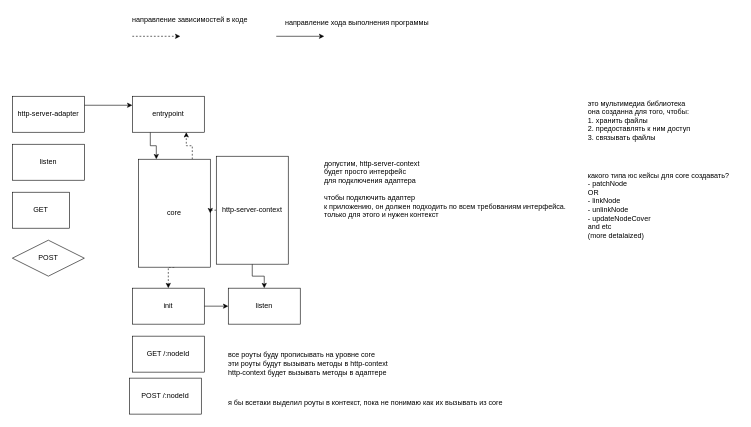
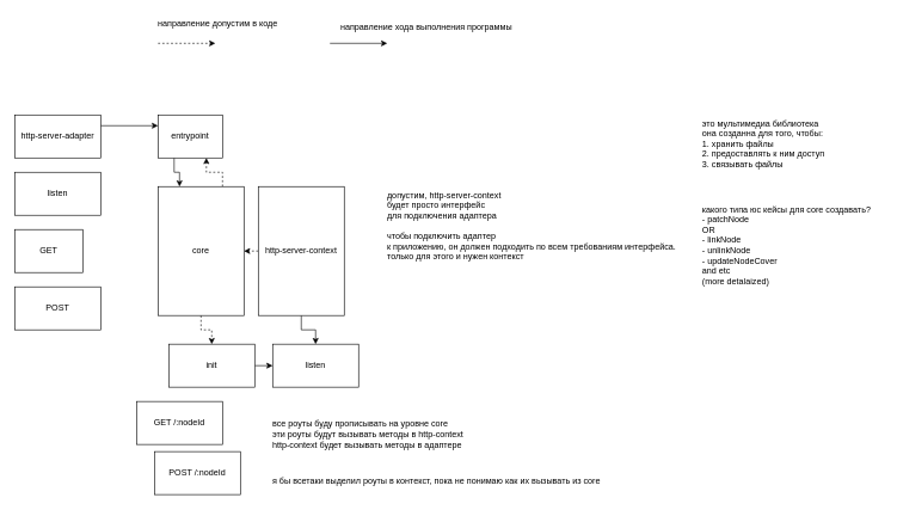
  <mxCell id="0" />
  <mxCell id="1" parent="0" />
  <mxCell id="2" style="edgeStyle=orthogonalEdgeStyle;rounded=0;orthogonalLoop=1;jettySize=auto;html=1;exitX=1;exitY=0.5;exitDx=0;exitDy=0;entryX=0;entryY=0.5;entryDx=0;entryDy=0;dashed=1;" edge="1" parent="1"><mxGeometry relative="1" as="geometry"><mxPoint x="220" y="60" as="sourcePoint" /><mxPoint x="300" y="60" as="targetPoint" /></mxGeometry></mxCell>
  <mxCell id="3" style="edgeStyle=orthogonalEdgeStyle;rounded=0;orthogonalLoop=1;jettySize=auto;html=1;exitX=0.25;exitY=1;exitDx=0;exitDy=0;entryX=0.25;entryY=0;entryDx=0;entryDy=0;" edge="1" parent="1" source="4" target="7"><mxGeometry relative="1" as="geometry" /></mxCell>
- <mxCell id="4" value="entrypoint" style="rounded=0;whiteSpace=wrap;html=1;" vertex="1" parent="1"><mxGeometry x="220" y="160" width="120" height="60" as="geometry" /></mxCell>
+ <mxCell id="4" value="entrypoint" style="rounded=0;whiteSpace=wrap;html=1;" vertex="1" parent="1"><mxGeometry x="220" y="160" width="90" height="60" as="geometry" /></mxCell>
  <mxCell id="5" style="edgeStyle=orthogonalEdgeStyle;rounded=0;orthogonalLoop=1;jettySize=auto;html=1;exitX=0.5;exitY=1;exitDx=0;exitDy=0;entryX=0.5;entryY=0;entryDx=0;entryDy=0;dashed=1;" edge="1" parent="1" source="7" target="18"><mxGeometry relative="1" as="geometry" /></mxCell>
  <mxCell id="6" style="edgeStyle=orthogonalEdgeStyle;rounded=0;orthogonalLoop=1;jettySize=auto;html=1;exitX=0.75;exitY=0;exitDx=0;exitDy=0;entryX=0.75;entryY=1;entryDx=0;entryDy=0;dashed=1;strokeColor=default;align=center;verticalAlign=middle;fontFamily=Helvetica;fontSize=11;fontColor=default;labelBackgroundColor=default;endArrow=classic;" edge="1" parent="1" source="7" target="4"><mxGeometry relative="1" as="geometry" /></mxCell>
- <mxCell id="7" value="core" style="rounded=0;whiteSpace=wrap;html=1;" vertex="1" parent="1"><mxGeometry x="230" y="265" width="120" height="180" as="geometry" /></mxCell>
+ <mxCell id="7" value="core" style="rounded=0;whiteSpace=wrap;html=1;" vertex="1" parent="1"><mxGeometry x="220" y="260" width="120" height="180" as="geometry" /></mxCell>
  <mxCell id="8" value="какого типа юс кейсы для core создавать?&lt;br&gt;- patchNode&amp;nbsp;&lt;br&gt;OR&lt;br&gt;- linkNode&lt;br&gt;- unlinkNode&lt;br&gt;- updateNodeCover&lt;br&gt;and etc&lt;br&gt;(more detalaized)" style="text;align=left;verticalAlign=top;resizable=0;points=[];autosize=1;strokeColor=none;fillColor=none;spacing=0;html=1;fontColor=default;" vertex="1" parent="1"><mxGeometry x="980" y="280" width="250" height="120" as="geometry" /></mxCell>
  <mxCell id="9" value="это мультимедиа библиотека&lt;br&gt;она созданна для того, чтобы:&lt;br&gt;1. хранить файлы&lt;br&gt;2. предоставлять к ним доступ&lt;br&gt;3. связывать файлы" style="text;align=left;verticalAlign=top;resizable=0;points=[];autosize=1;strokeColor=none;fillColor=none;horizontal=1;spacing=0;html=1;fontColor=default;" vertex="1" parent="1"><mxGeometry x="980" y="160" width="190" height="80" as="geometry" /></mxCell>
- <mxCell id="10" value="направление зависимостей в коде" style="text;align=left;verticalAlign=top;resizable=0;points=[];autosize=1;strokeColor=none;fillColor=none;horizontal=1;spacing=0;html=1;fontColor=default;" vertex="1" parent="1"><mxGeometry x="220" y="20" width="210" height="20" as="geometry" /></mxCell>
+ <mxCell id="10" value="направление допустим в коде" style="text;align=left;verticalAlign=top;resizable=0;points=[];autosize=1;strokeColor=none;fillColor=none;horizontal=1;spacing=0;html=1;fontColor=default;" vertex="1" parent="1"><mxGeometry x="220" y="20" width="210" height="20" as="geometry" /></mxCell>
  <mxCell id="11" style="edgeStyle=orthogonalEdgeStyle;rounded=0;orthogonalLoop=1;jettySize=auto;html=1;exitX=1;exitY=0.5;exitDx=0;exitDy=0;entryX=0;entryY=0.5;entryDx=0;entryDy=0;" edge="1" parent="1"><mxGeometry relative="1" as="geometry"><mxPoint x="460" y="60" as="sourcePoint" /><mxPoint x="540" y="60" as="targetPoint" /></mxGeometry></mxCell>
  <mxCell id="12" value="направление хода выполнения программы" style="text;align=left;verticalAlign=top;resizable=0;points=[];autosize=1;strokeColor=none;fillColor=none;horizontal=1;spacing=0;html=1;fontColor=default;" vertex="1" parent="1"><mxGeometry x="475" y="25" width="260" height="20" as="geometry" /></mxCell>
  <mxCell id="13" style="edgeStyle=orthogonalEdgeStyle;rounded=0;orthogonalLoop=1;jettySize=auto;html=1;exitX=1;exitY=0.25;exitDx=0;exitDy=0;entryX=0;entryY=0.25;entryDx=0;entryDy=0;dashed=0;strokeColor=default;align=center;verticalAlign=middle;fontFamily=Helvetica;fontSize=11;fontColor=default;labelBackgroundColor=default;endArrow=classic;" edge="1" parent="1" source="14" target="4"><mxGeometry relative="1" as="geometry" /></mxCell>
  <mxCell id="14" value="http-server-adapter" style="rounded=0;whiteSpace=wrap;html=1;" vertex="1" parent="1"><mxGeometry x="20" y="160" width="120" height="60" as="geometry" /></mxCell>
  <mxCell id="15" value="GET" style="rounded=0;whiteSpace=wrap;html=1;" vertex="1" parent="1"><mxGeometry x="20" y="320" width="95" height="60" as="geometry" /></mxCell>
- <mxCell id="16" value="POST" style="rhombus;whiteSpace=wrap;html=1;" vertex="1" parent="1"><mxGeometry x="20" y="400" width="120" height="60" as="geometry" /></mxCell>
+ <mxCell id="16" value="POST" style="rounded=0;whiteSpace=wrap;html=1;" vertex="1" parent="1"><mxGeometry x="20" y="400" width="120" height="60" as="geometry" /></mxCell>
  <mxCell id="17" style="edgeStyle=orthogonalEdgeStyle;rounded=0;orthogonalLoop=1;jettySize=auto;html=1;exitX=1;exitY=0.5;exitDx=0;exitDy=0;entryX=0;entryY=0.5;entryDx=0;entryDy=0;" edge="1" parent="1" source="18" target="19"><mxGeometry relative="1" as="geometry" /></mxCell>
- <mxCell id="18" value="init" style="rounded=0;whiteSpace=wrap;html=1;" vertex="1" parent="1"><mxGeometry x="220" y="480" width="120" height="60" as="geometry" /></mxCell>
+ <mxCell id="18" value="init" style="rounded=0;whiteSpace=wrap;html=1;" vertex="1" parent="1"><mxGeometry x="235" y="480" width="120" height="60" as="geometry" /></mxCell>
  <mxCell id="19" value="listen" style="rounded=0;whiteSpace=wrap;html=1;" vertex="1" parent="1"><mxGeometry x="380" y="480" width="120" height="60" as="geometry" /></mxCell>
  <mxCell id="20" value="listen" style="rounded=0;whiteSpace=wrap;html=1;" vertex="1" parent="1"><mxGeometry x="20" y="240" width="120" height="60" as="geometry" /></mxCell>
  <mxCell id="21" style="edgeStyle=orthogonalEdgeStyle;rounded=0;orthogonalLoop=1;jettySize=auto;html=1;exitX=0.5;exitY=1;exitDx=0;exitDy=0;entryX=0.5;entryY=0;entryDx=0;entryDy=0;" edge="1" parent="1" source="23" target="19"><mxGeometry relative="1" as="geometry" /></mxCell>
  <mxCell id="22" style="edgeStyle=orthogonalEdgeStyle;rounded=0;orthogonalLoop=1;jettySize=auto;html=1;exitX=0;exitY=0.5;exitDx=0;exitDy=0;entryX=1;entryY=0.5;entryDx=0;entryDy=0;dashed=1;strokeColor=default;align=center;verticalAlign=middle;fontFamily=Helvetica;fontSize=11;fontColor=default;labelBackgroundColor=default;endArrow=classic;" edge="1" parent="1" source="23" target="7"><mxGeometry relative="1" as="geometry" /></mxCell>
  <mxCell id="23" value="http-server-context" style="rounded=0;whiteSpace=wrap;html=1;" vertex="1" parent="1"><mxGeometry x="360" y="260" width="120" height="180" as="geometry" /></mxCell>
- <mxCell id="24" value="GET /:nodeId" style="rounded=0;whiteSpace=wrap;html=1;" vertex="1" parent="1"><mxGeometry x="220" y="560" width="120" height="60" as="geometry" /></mxCell>
+ <mxCell id="24" value="GET /:nodeId" style="rounded=0;whiteSpace=wrap;html=1;" vertex="1" parent="1"><mxGeometry x="190" y="560" width="120" height="60" as="geometry" /></mxCell>
  <mxCell id="25" value="POST /:nodeId" style="rounded=0;whiteSpace=wrap;html=1;" vertex="1" parent="1"><mxGeometry x="215" y="630" width="120" height="60" as="geometry" /></mxCell>
  <mxCell id="26" value="допустим, http-server-context&lt;div&gt;будет просто интерфейс&lt;/div&gt;&lt;div&gt;для подключения адаптера&lt;/div&gt;&lt;div&gt;&lt;br&gt;&lt;/div&gt;&lt;div&gt;чтобы подключить адаптер&lt;/div&gt;&lt;div&gt;к приложению, он должен подходить по всем требованиям интерфейса.&lt;/div&gt;&lt;div&gt;только для этого и нужен контекст&lt;/div&gt;" style="text;align=left;verticalAlign=top;resizable=0;points=[];autosize=1;strokeColor=none;fillColor=none;horizontal=1;spacing=0;html=1;fontColor=default;" vertex="1" parent="1"><mxGeometry x="540" y="260" width="420" height="110" as="geometry" /></mxCell>
  <mxCell id="27" value="все роуты буду прописывать на уровне core&lt;div&gt;эти роуты будут вызывать методы в http-context&lt;/div&gt;&lt;div&gt;http-context будет вызывать методы в адаптере&lt;/div&gt;" style="text;align=left;verticalAlign=top;resizable=0;points=[];autosize=1;strokeColor=none;fillColor=none;horizontal=1;spacing=0;html=1;fontColor=default;" vertex="1" parent="1"><mxGeometry x="380" y="580" width="290" height="50" as="geometry" /></mxCell>
  <mxCell id="28" value="я бы всетаки выделил роуты в контекст, пока не понимаю как их вызывать из core" style="text;align=left;verticalAlign=top;resizable=0;points=[];autosize=1;strokeColor=none;fillColor=none;horizontal=1;spacing=0;html=1;fontColor=default;" vertex="1" parent="1"><mxGeometry x="380" y="660" width="480" height="20" as="geometry" /></mxCell>
